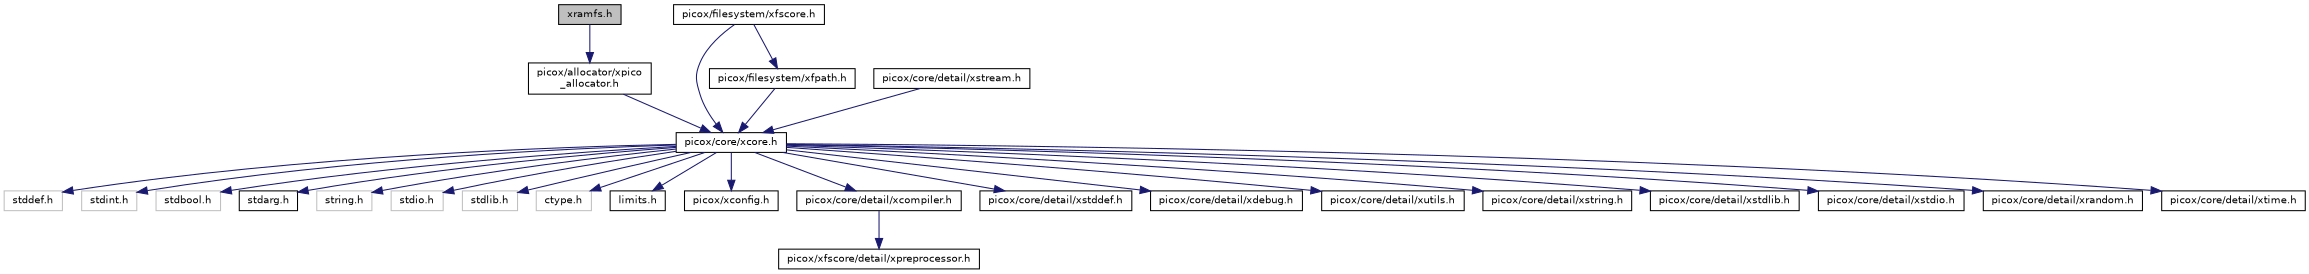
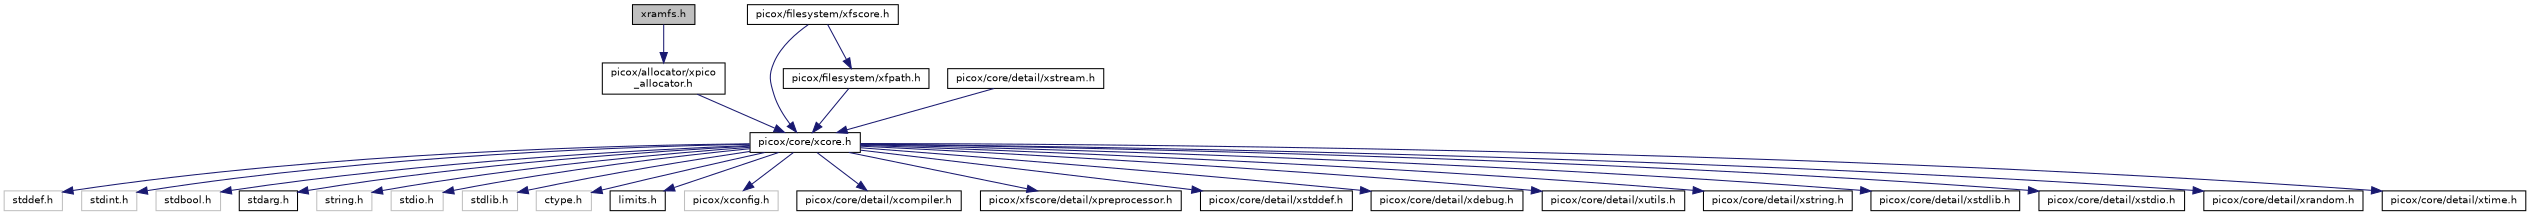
  digraph {
    node [color=black fillcolor=white fontname=Helvetica fontsize=10 shape=record style=filled]
    edge [color=midnightblue fontname=Helvetica fontsize=10 labelfontname=Helvetica labelfontsize=10 style=solid]
    n1 [fillcolor=grey75 fontcolor=black height=0.2 label="xramfs.h" width=0.4]
    n2 [height=0.2 label="picox/allocator/xpico\l_allocator.h" width=0.4]
    n3 [height=0.2 label="picox/filesystem/xfscore.h" width=0.4]
    n4 [height=0.2 label="picox/core/xcore.h" width=0.4]
    n5 [height=0.2 label="picox/filesystem/xfpath.h" width=0.4]
    n6 [color=grey75 height=0.2 label="stddef.h" width=0.4]
    n7 [color=grey75 height=0.2 label="stdint.h" width=0.4]
    n8 [color=grey75 height=0.2 label="stdbool.h" width=0.4]
    n9 [height=0.2 label="stdarg.h" width=0.4]
    n10 [color=grey75 height=0.2 label="string.h" width=0.4]
    n11 [color=grey75 height=0.2 label="stdio.h" width=0.4]
    n12 [color=grey75 height=0.2 label="stdlib.h" width=0.4]
    n13 [color=grey75 height=0.2 label="ctype.h" width=0.4]
    n14 [height=0.2 label="limits.h" width=0.4]
-   n15 [height=0.2 label="picox/xconfig.h" width=0.4]
+   n15 [color=grey75 height=0.2 label="picox/xconfig.h" width=0.4]
    n16 [height=0.2 label="picox/core/detail/xcompiler.h" width=0.4]
    n17 [height=0.2 label="picox/xfscore/detail/xpreprocessor.h" width=0.4]
    n18 [height=0.2 label="picox/core/detail/xstddef.h" width=0.4]
    n19 [height=0.2 label="picox/core/detail/xdebug.h" width=0.4]
    n20 [height=0.2 label="picox/core/detail/xutils.h" width=0.4]
    n21 [height=0.2 label="picox/core/detail/xstring.h" width=0.4]
    n22 [height=0.2 label="picox/core/detail/xstdlib.h" width=0.4]
    n23 [height=0.2 label="picox/core/detail/xstdio.h" width=0.4]
    n24 [height=0.2 label="picox/core/detail/xrandom.h" width=0.4]
    n25 [height=0.2 label="picox/core/detail/xtime.h" width=0.4]
    n26 [height=0.2 label="picox/core/detail/xstream.h" width=0.4]
    n1 -> n2
    n2 -> n4
    n3 -> n4
    n3 -> n5
    n4 -> n6
    n4 -> n7
    n4 -> n8
    n4 -> n9
    n4 -> n10
    n4 -> n11
    n4 -> n12
    n4 -> n13
    n4 -> n14
    n4 -> n15
    n4 -> n16
-   n16 -> n17
+   n4 -> n17
    n4 -> n18
    n4 -> n19
    n4 -> n20
    n4 -> n21
    n4 -> n22
    n4 -> n23
    n4 -> n24
    n4 -> n25
    n5 -> n4
    n26 -> n4
  }
